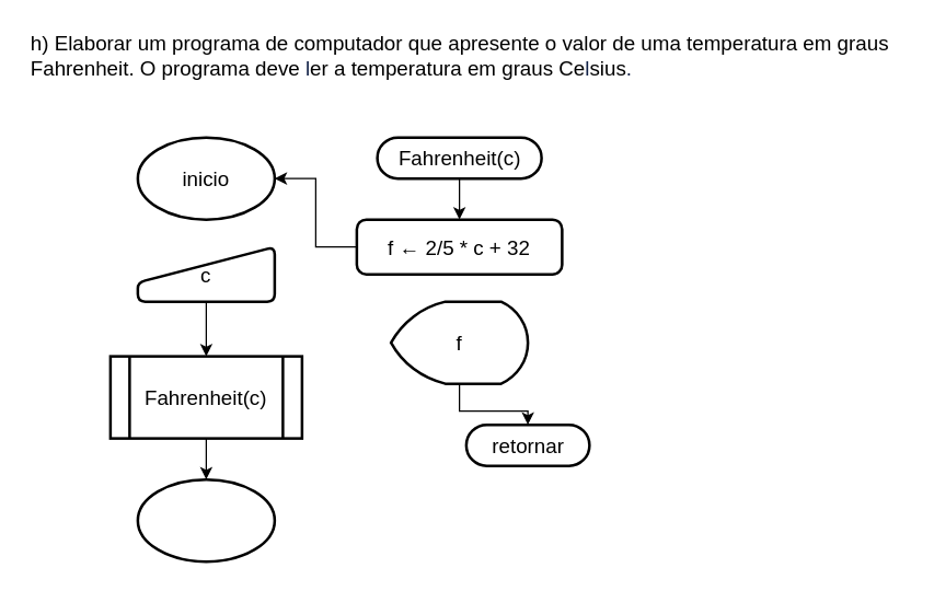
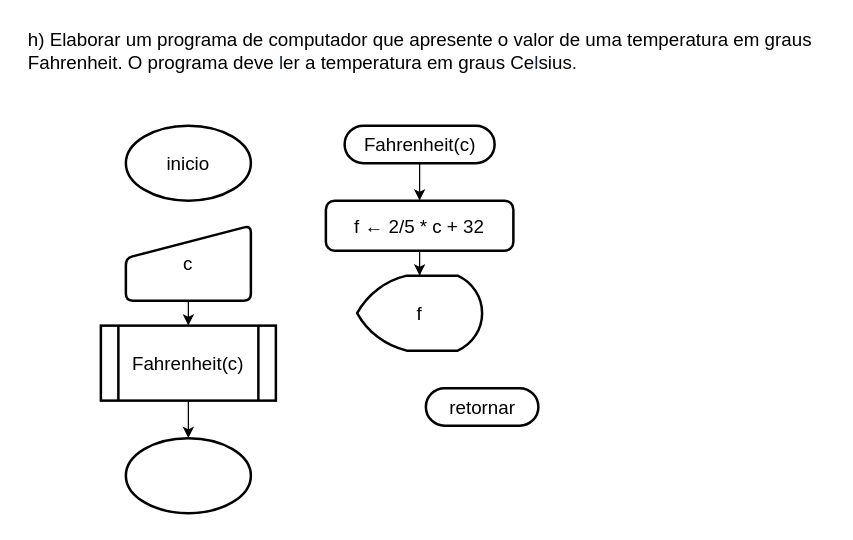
  <mxCell id="0" />
  <mxCell id="1" parent="0" />
  <mxCell id="2" value="&lt;span class=&quot;fontstyle0&quot; style=&quot;font-size: 15px;&quot;&gt;h) Elaborar um programa de computador que apresente o valor de uma temperatura em graus&lt;br style=&quot;font-size: 15px;&quot;&gt;Fahrenheit. O programa deve &lt;/span&gt;&lt;span style=&quot;color: rgb(17, 33, 71); font-size: 15px;&quot; class=&quot;fontstyle0&quot;&gt;l&lt;/span&gt;&lt;span class=&quot;fontstyle0&quot; style=&quot;font-size: 15px;&quot;&gt;er a temperatura em graus Ce&lt;/span&gt;&lt;span style=&quot;color: rgb(17, 33, 71); font-size: 15px;&quot; class=&quot;fontstyle0&quot;&gt;l&lt;/span&gt;&lt;span class=&quot;fontstyle0&quot; style=&quot;font-size: 15px;&quot;&gt;sius&lt;/span&gt;&lt;span style=&quot;color: rgb(17, 33, 71); font-size: 15px;&quot; class=&quot;fontstyle0&quot;&gt;.&lt;/span&gt; " style="text;html=1;align=left;verticalAlign=middle;resizable=0;points=[];autosize=1;strokeColor=none;fillColor=none;fontSize=15;" parent="1" vertex="1"><mxGeometry width="640" height="40" as="geometry" x="20" y="20" /></mxCell>
  <mxCell id="3" value="" style="edgeStyle=orthogonalEdgeStyle;rounded=0;orthogonalLoop=1;jettySize=auto;html=1;fontSize=15;" parent="1" source="4" target="7" edge="1"><mxGeometry relative="1" as="geometry" /></mxCell>
  <mxCell id="4" value="&lt;span style=&quot;text-align: left;&quot;&gt;Fahrenheit(c)&lt;/span&gt;" style="html=1;dashed=0;whitespace=wrap;shape=mxgraph.dfd.start;fontSize=15;strokeWidth=2;" parent="1" vertex="1"><mxGeometry x="275" y="100" width="120" height="30" as="geometry" /></mxCell>
  <mxCell id="5" value="retornar" style="html=1;dashed=0;whitespace=wrap;shape=mxgraph.dfd.start;fontSize=15;strokeWidth=2;" parent="1" vertex="1"><mxGeometry x="340" y="310" width="90" height="30" as="geometry" /></mxCell>
- <mxCell id="6" value="" style="edgeStyle=orthogonalEdgeStyle;rounded=0;orthogonalLoop=1;jettySize=auto;html=1;fontSize=15;" parent="1" source="7" target="13" edge="1"><mxGeometry relative="1" as="geometry" /></mxCell>
+ <mxCell id="6" value="" style="edgeStyle=orthogonalEdgeStyle;rounded=0;orthogonalLoop=1;jettySize=auto;html=1;fontSize=15;" parent="1" source="7" target="9" edge="1"><mxGeometry relative="1" as="geometry" /></mxCell>
  <mxCell id="7" value="f ← 2/5 * c + 32" style="rounded=1;whiteSpace=wrap;html=1;absoluteArcSize=1;arcSize=14;strokeWidth=2;fontSize=15;" parent="1" vertex="1"><mxGeometry x="260" y="160" width="150" height="40" as="geometry" /></mxCell>
- <mxCell id="8" value="" style="edgeStyle=orthogonalEdgeStyle;rounded=0;orthogonalLoop=1;jettySize=auto;html=1;fontSize=15;" parent="1" source="9" target="5" edge="1"><mxGeometry relative="1" as="geometry" /></mxCell>
  <mxCell id="9" value="f" style="strokeWidth=2;html=1;shape=mxgraph.flowchart.display;whiteSpace=wrap;fontSize=15;" parent="1" vertex="1"><mxGeometry x="285" y="220" width="100" height="60" as="geometry" /></mxCell>
  <mxCell id="10" value="" style="edgeStyle=orthogonalEdgeStyle;rounded=0;orthogonalLoop=1;jettySize=auto;html=1;fontSize=15;" parent="1" source="11" target="15" edge="1"><mxGeometry relative="1" as="geometry" /></mxCell>
- <mxCell id="11" value="c" style="html=1;strokeWidth=2;shape=manualInput;whiteSpace=wrap;rounded=1;size=26;arcSize=11;fontSize=15;" parent="1" vertex="1"><mxGeometry x="100" y="180" width="100" height="40" as="geometry" /></mxCell>
+ <mxCell id="11" value="c" style="html=1;strokeWidth=2;shape=manualInput;whiteSpace=wrap;rounded=1;size=26;arcSize=11;fontSize=15;" parent="1" vertex="1"><mxGeometry x="100" y="180" width="100" height="60" as="geometry" /></mxCell>
  <mxCell id="12" value="" style="strokeWidth=2;html=1;shape=mxgraph.flowchart.start_1;whiteSpace=wrap;fontSize=15;" parent="1" vertex="1"><mxGeometry x="100" y="350" width="100" height="60" as="geometry" /></mxCell>
  <mxCell id="13" value="inicio" style="strokeWidth=2;html=1;shape=mxgraph.flowchart.start_1;whiteSpace=wrap;fontSize=15;" parent="1" vertex="1"><mxGeometry x="100" y="100" width="100" height="60" as="geometry" /></mxCell>
  <mxCell id="14" value="" style="edgeStyle=orthogonalEdgeStyle;rounded=0;orthogonalLoop=1;jettySize=auto;html=1;fontSize=15;" parent="1" source="15" target="12" edge="1"><mxGeometry relative="1" as="geometry" /></mxCell>
  <mxCell id="15" value="&lt;span style=&quot;text-align: left;&quot;&gt;Fahrenheit(c)&lt;/span&gt;" style="shape=process;whiteSpace=wrap;html=1;backgroundOutline=1;fontSize=15;strokeWidth=2;rounded=1;arcSize=0;" parent="1" vertex="1"><mxGeometry x="80" y="260" width="140" height="60" as="geometry" /></mxCell>
